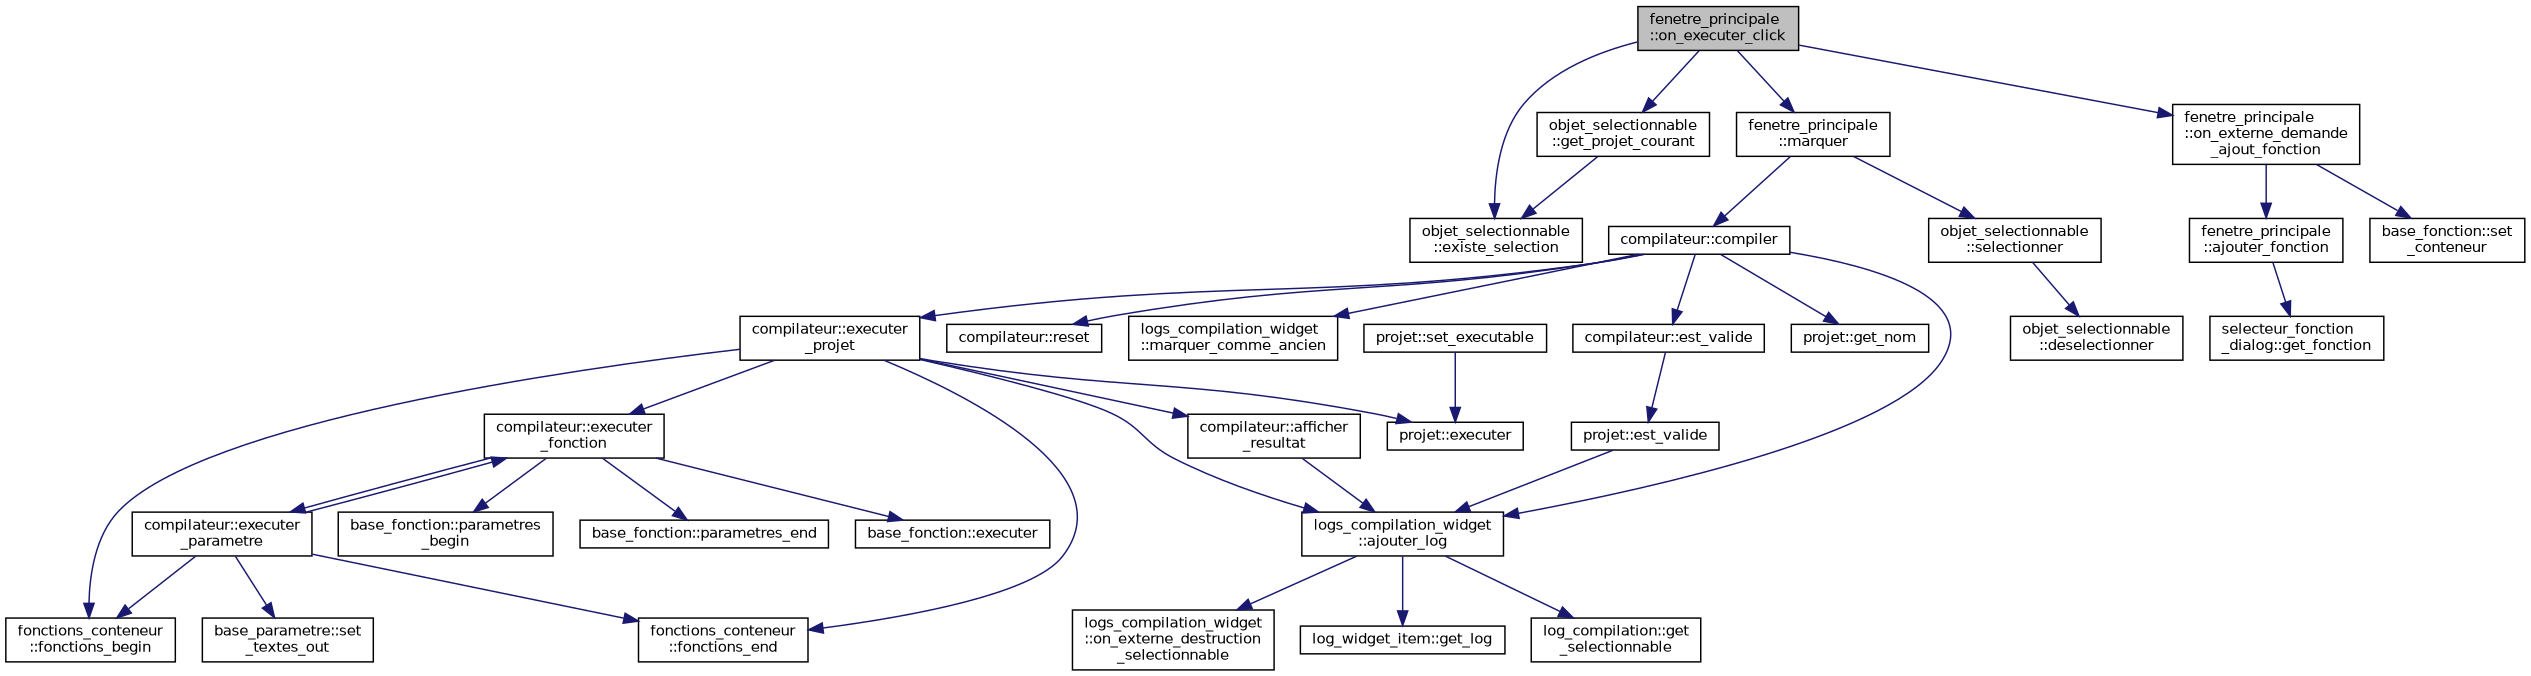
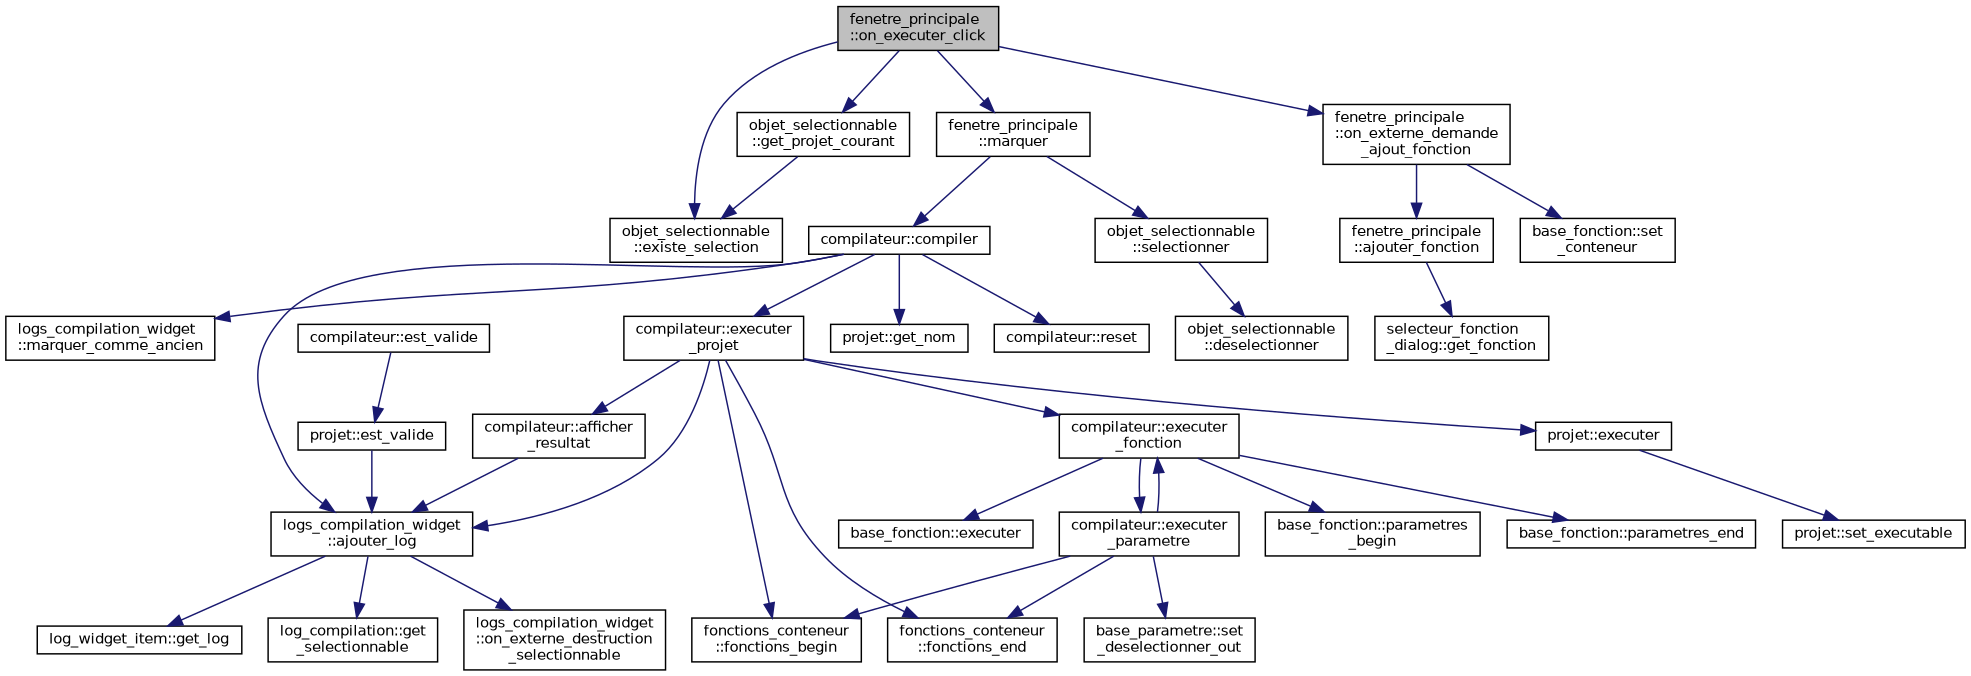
  digraph {
    rankdir=TB
    node [color=black fillcolor=white fontname=Helvetica fontsize=10 shape=record style=filled]
    edge [color=midnightblue fontname=Helvetica fontsize=10 labelfontname=Helvetica labelfontsize=10 style=solid]
    n1 [fillcolor=grey75 fontcolor=black height=0.2 label="fenetre_principale\l::on_executer_click" width=0.4]
    n2 [height=0.2 label="objet_selectionnable\l::existe_selection" width=0.4]
    n3 [height=0.2 label="fenetre_principale\l::marquer" width=0.4]
    n4 [height=0.2 label="objet_selectionnable\l::get_projet_courant" width=0.4]
    n5 [height=0.2 label="fenetre_principale\l::on_externe_demande\l_ajout_fonction" width=0.4]
    n6 [height=0.2 label="compilateur::compiler" width=0.4]
    n7 [height=0.2 label="objet_selectionnable\l::selectionner" width=0.4]
    n8 [height=0.2 label="fenetre_principale\l::ajouter_fonction" width=0.4]
    n9 [height=0.2 label="base_fonction::set\l_conteneur" width=0.4]
    n10 [height=0.2 label="logs_compilation_widget\l::marquer_comme_ancien" width=0.4]
    n11 [height=0.2 label="logs_compilation_widget\l::ajouter_log" width=0.4]
    n12 [height=0.2 label="projet::get_nom" width=0.4]
    n13 [height=0.2 label="compilateur::est_valide" width=0.4]
    n14 [height=0.2 label="compilateur::reset" width=0.4]
    n15 [height=0.2 label="compilateur::executer\l_projet" width=0.4]
    n16 [height=0.2 label="objet_selectionnable\l::deselectionner" width=0.4]
    n17 [height=0.2 label="log_widget_item::get_log" width=0.4]
    n18 [height=0.2 label="log_compilation::get\l_selectionnable" width=0.4]
    n19 [height=0.2 label="logs_compilation_widget\l::on_externe_destruction\l_selectionnable" width=0.4]
    n20 [height=0.2 label="projet::est_valide" width=0.4]
    n21 [height=0.2 label="projet::executer" width=0.4]
    n22 [height=0.2 label="fonctions_conteneur\l::fonctions_begin" width=0.4]
    n23 [height=0.2 label="fonctions_conteneur\l::fonctions_end" width=0.4]
    n24 [height=0.2 label="compilateur::executer\l_fonction" width=0.4]
    n25 [height=0.2 label="compilateur::afficher\l_resultat" width=0.4]
    n26 [height=0.2 label="projet::set_executable" width=0.4]
    n27 [height=0.2 label="base_fonction::parametres\l_begin" width=0.4]
    n28 [height=0.2 label="base_fonction::parametres_end" width=0.4]
    n29 [height=0.2 label="compilateur::executer\l_parametre" width=0.4]
    n30 [height=0.2 label="base_fonction::executer" width=0.4]
-   n31 [height=0.2 label="base_parametre::set\l_textes_out" width=0.4]
+   n31 [height=0.2 label="base_parametre::set\l_deselectionner_out" width=0.4]
    n32 [height=0.2 label="selecteur_fonction\l_dialog::get_fonction" width=0.4]
    n1 -> n2
    n1 -> n3
    n1 -> n4
    n1 -> n5
    n3 -> n6
    n3 -> n7
    n4 -> n2
    n5 -> n8
    n5 -> n9
    n6 -> n10
    n6 -> n11
    n6 -> n12
-   n6 -> n13
    n6 -> n14
    n6 -> n15
    n7 -> n16
    n8 -> n32
    n11 -> n17
    n11 -> n18
    n11 -> n19
    n13 -> n20
    n15 -> n11
    n15 -> n21
    n15 -> n22
    n15 -> n23
    n15 -> n24
    n15 -> n25
    n20 -> n11
-   n26 -> n21
+   n21 -> n26
    n24 -> n27
    n24 -> n28
    n24 -> n29
    n24 -> n30
    n25 -> n11
    n29 -> n22
    n29 -> n23
    n29 -> n24
    n29 -> n31
  }
